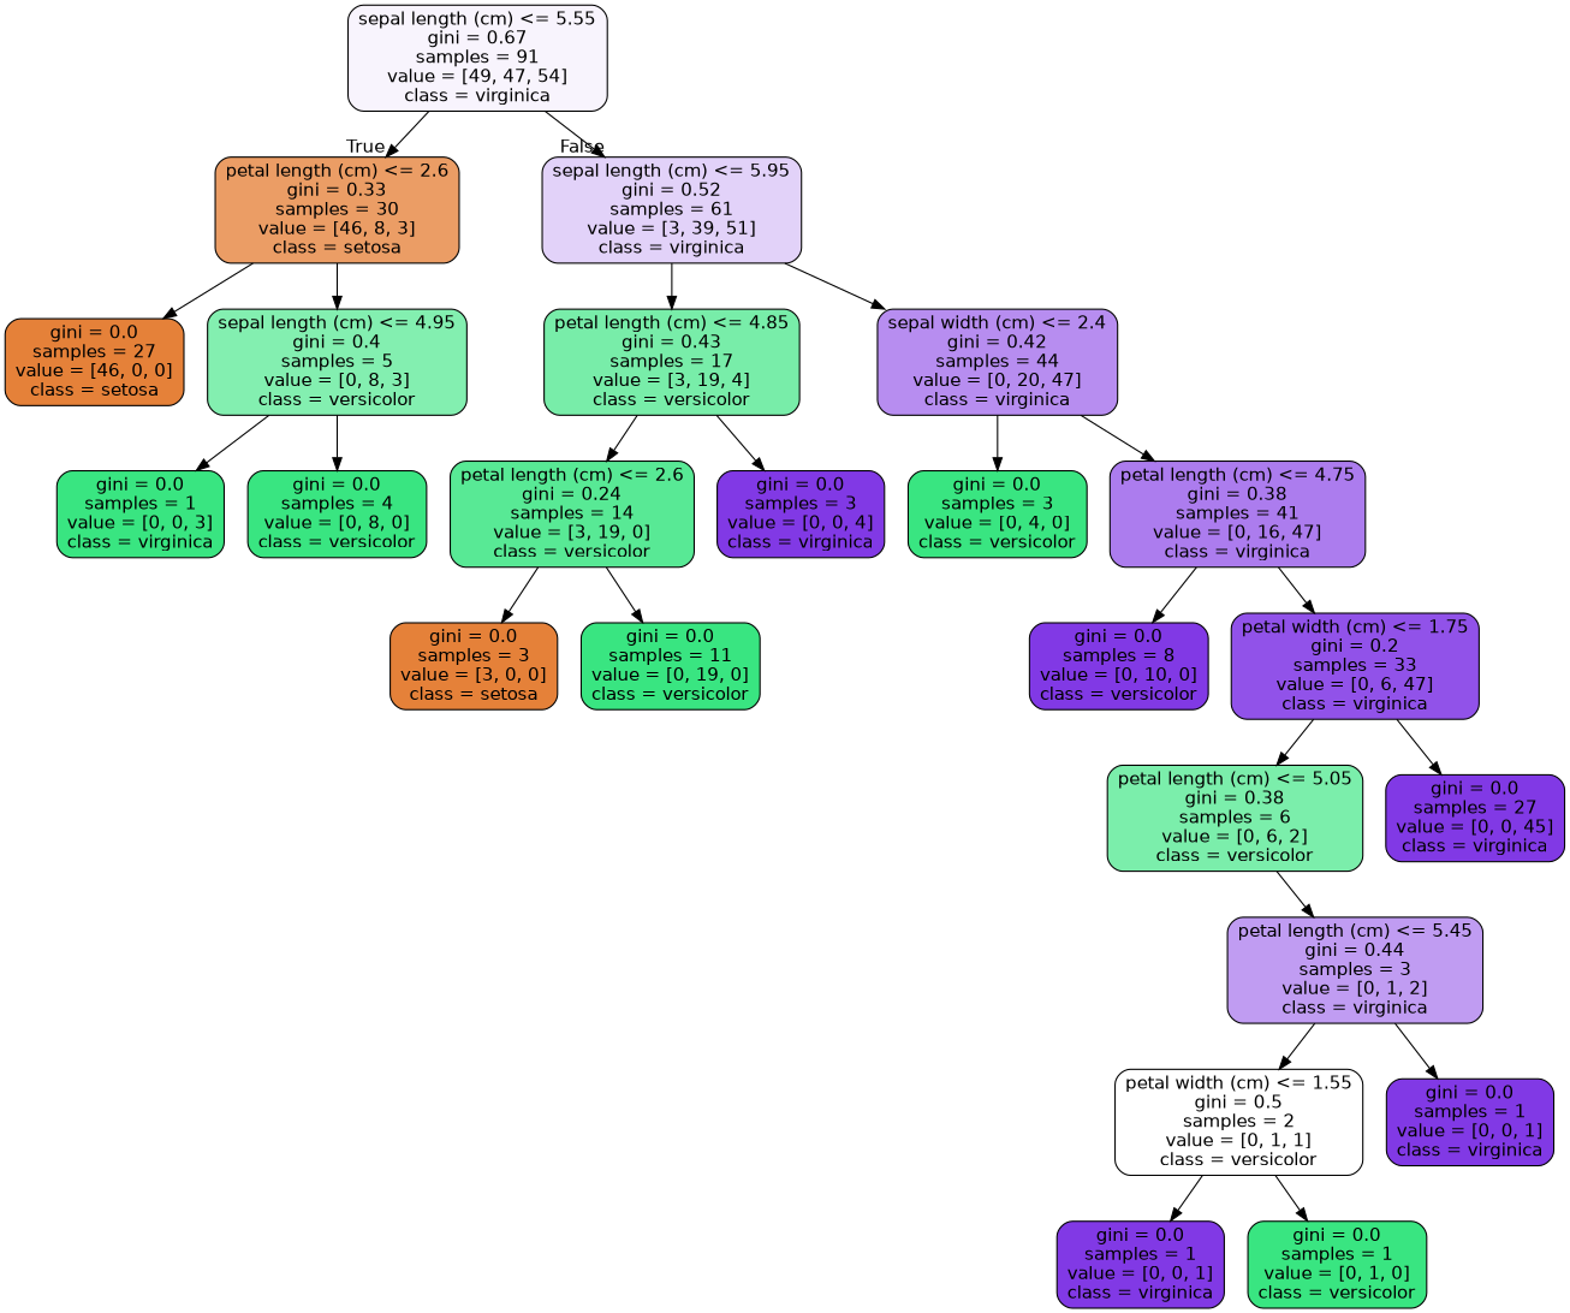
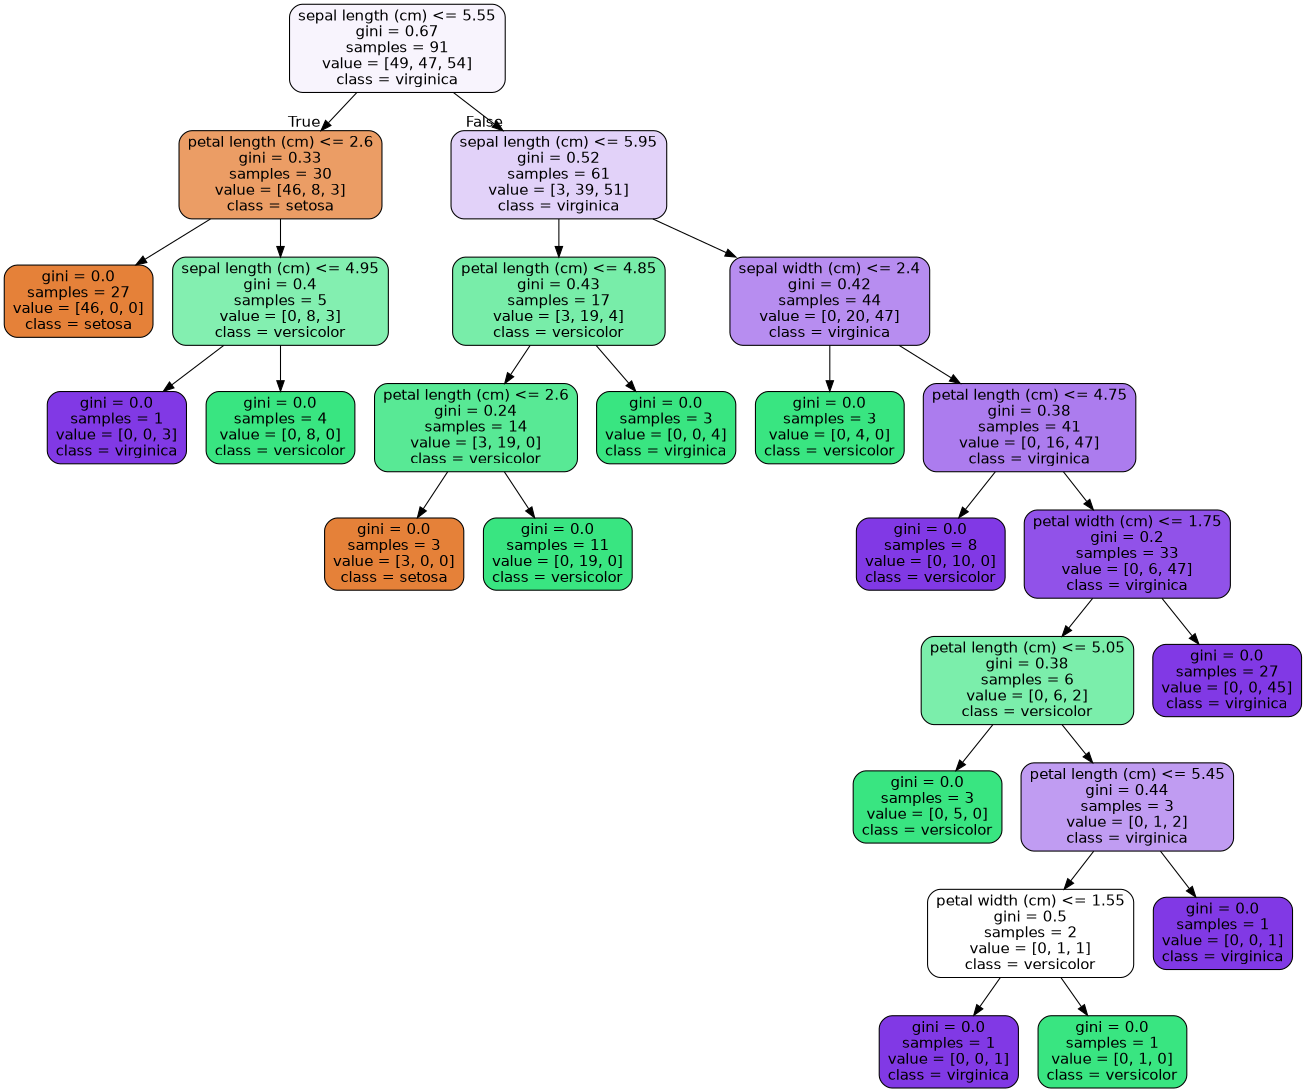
  digraph {
    fontname="DejaVu Sans"
    node [color=black fillcolor="#8139e5ff" fontname="DejaVu Sans" shape=box style="filled, rounded"]
    edge [fontname="DejaVu Sans"]
    n1 [fillcolor="#8139e50d" label="sepal length (cm) <= 5.55\ngini = 0.67\nsamples = 91\nvalue = [49, 47, 54]\nclass = virginica"]
    n2 [fillcolor="#e58139c6" label="petal length (cm) <= 2.6\ngini = 0.33\nsamples = 30\nvalue = [46, 8, 3]\nclass = setosa"]
    n3 [fillcolor="#8139e539" label="sepal length (cm) <= 5.95\ngini = 0.52\nsamples = 61\nvalue = [3, 39, 51]\nclass = virginica"]
    n4 [fillcolor="#e58139ff" label="gini = 0.0\nsamples = 27\nvalue = [46, 0, 0]\nclass = setosa"]
    n5 [fillcolor="#39e5819f" label="sepal length (cm) <= 4.95\ngini = 0.4\nsamples = 5\nvalue = [0, 8, 3]\nclass = versicolor"]
    n6 [fillcolor="#39e581ae" label="petal length (cm) <= 4.85\ngini = 0.43\nsamples = 17\nvalue = [3, 19, 4]\nclass = versicolor"]
    n7 [fillcolor="#8139e592" label="sepal width (cm) <= 2.4\ngini = 0.42\nsamples = 44\nvalue = [0, 20, 47]\nclass = virginica"]
-   n8 [fillcolor="#39e581ff" label="gini = 0.0\nsamples = 1\nvalue = [0, 0, 3]\nclass = virginica"]
+   n8 [label="gini = 0.0\nsamples = 1\nvalue = [0, 0, 3]\nclass = virginica"]
    n9 [fillcolor="#39e581ff" label="gini = 0.0\nsamples = 4\nvalue = [0, 8, 0]\nclass = versicolor"]
    n10 [fillcolor="#39e581d7" label="petal length (cm) <= 2.6\ngini = 0.24\nsamples = 14\nvalue = [3, 19, 0]\nclass = versicolor"]
-   n11 [label="gini = 0.0\nsamples = 3\nvalue = [0, 0, 4]\nclass = virginica"]
+   n11 [fillcolor="#39e581ff" label="gini = 0.0\nsamples = 3\nvalue = [0, 0, 4]\nclass = virginica"]
    n12 [fillcolor="#39e581ff" label="gini = 0.0\nsamples = 3\nvalue = [0, 4, 0]\nclass = versicolor"]
    n13 [fillcolor="#8139e5a8" label="petal length (cm) <= 4.75\ngini = 0.38\nsamples = 41\nvalue = [0, 16, 47]\nclass = virginica"]
    n14 [fillcolor="#e58139ff" label="gini = 0.0\nsamples = 3\nvalue = [3, 0, 0]\nclass = setosa"]
    n15 [fillcolor="#39e581ff" label="gini = 0.0\nsamples = 11\nvalue = [0, 19, 0]\nclass = versicolor"]
    n16 [label="gini = 0.0\nsamples = 8\nvalue = [0, 10, 0]\nclass = versicolor"]
    n17 [fillcolor="#8139e5de" label="petal width (cm) <= 1.75\ngini = 0.2\nsamples = 33\nvalue = [0, 6, 47]\nclass = virginica"]
    n18 [fillcolor="#39e581aa" label="petal length (cm) <= 5.05\ngini = 0.38\nsamples = 6\nvalue = [0, 6, 2]\nclass = versicolor"]
    n19 [label="gini = 0.0\nsamples = 27\nvalue = [0, 0, 45]\nclass = virginica"]
+   n20 [fillcolor="#39e581ff" label="gini = 0.0\nsamples = 3\nvalue = [0, 5, 0]\nclass = versicolor"]
    n21 [fillcolor="#8139e57f" label="petal length (cm) <= 5.45\ngini = 0.44\nsamples = 3\nvalue = [0, 1, 2]\nclass = virginica"]
    n22 [fillcolor="#39e58100" label="petal width (cm) <= 1.55\ngini = 0.5\nsamples = 2\nvalue = [0, 1, 1]\nclass = versicolor"]
    n23 [label="gini = 0.0\nsamples = 1\nvalue = [0, 0, 1]\nclass = virginica"]
    n24 [label="gini = 0.0\nsamples = 1\nvalue = [0, 0, 1]\nclass = virginica"]
    n25 [fillcolor="#39e581ff" label="gini = 0.0\nsamples = 1\nvalue = [0, 1, 0]\nclass = versicolor"]
    n1 -> n2 [headlabel=True labelangle=45 labeldistance=2.5]
    n1 -> n3 [headlabel=False labelangle=-45 labeldistance=2.5]
    n2 -> n4
    n2 -> n5
    n3 -> n6
    n3 -> n7
    n5 -> n8
    n5 -> n9
    n6 -> n10
    n6 -> n11
    n7 -> n12
    n7 -> n13
    n10 -> n14
    n10 -> n15
    n13 -> n16
    n13 -> n17
    n17 -> n18
    n17 -> n19
+   n18 -> n20
    n18 -> n21
    n21 -> n22
    n21 -> n23
    n22 -> n24
    n22 -> n25
  }
